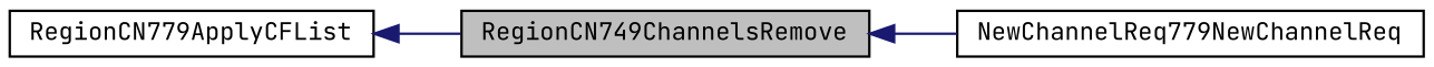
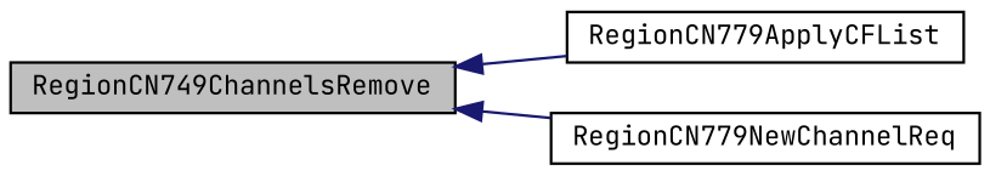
  digraph {
    fontname="JetBrains Mono"
    rankdir=LR
    node [color=black fillcolor=white fontname="JetBrains Mono" fontsize=10 shape=record style=filled]
    edge [color=midnightblue dir=back fontname="JetBrains Mono" fontsize=10 labelfontname=Helvetica labelfontsize=10 style=solid]
    n1 [fillcolor=grey75 fontcolor=black height=0.2 label=RegionCN749ChannelsRemove width=0.4]
    n2 [height=0.2 label=RegionCN779ApplyCFList width=0.4]
-   n3 [height=0.2 label=NewChannelReq779NewChannelReq width=0.4]
-   n2 -> n1
+   n3 [height=0.2 label=RegionCN779NewChannelReq width=0.4]
+   n1 -> n2
    n1 -> n3
  }
